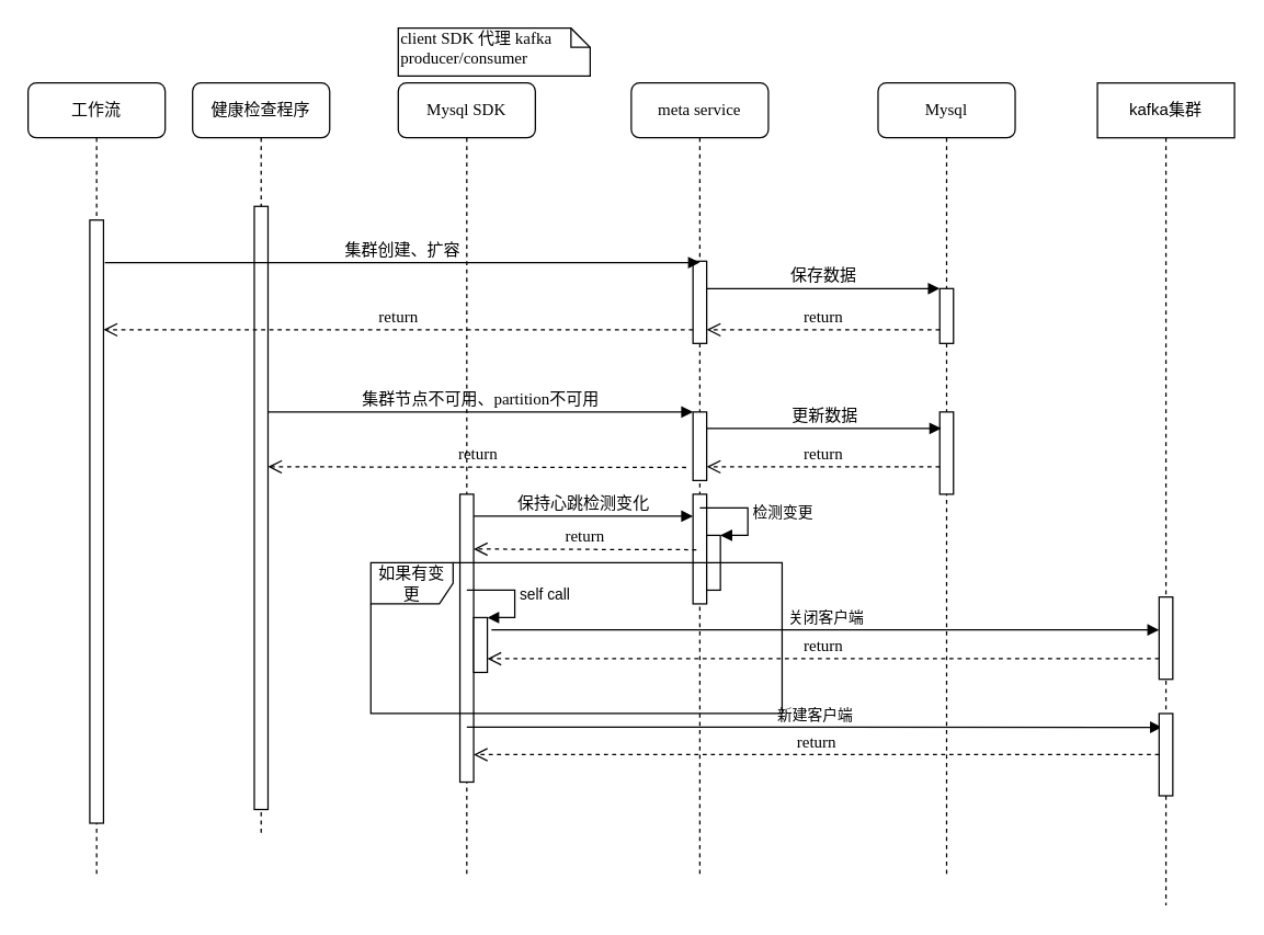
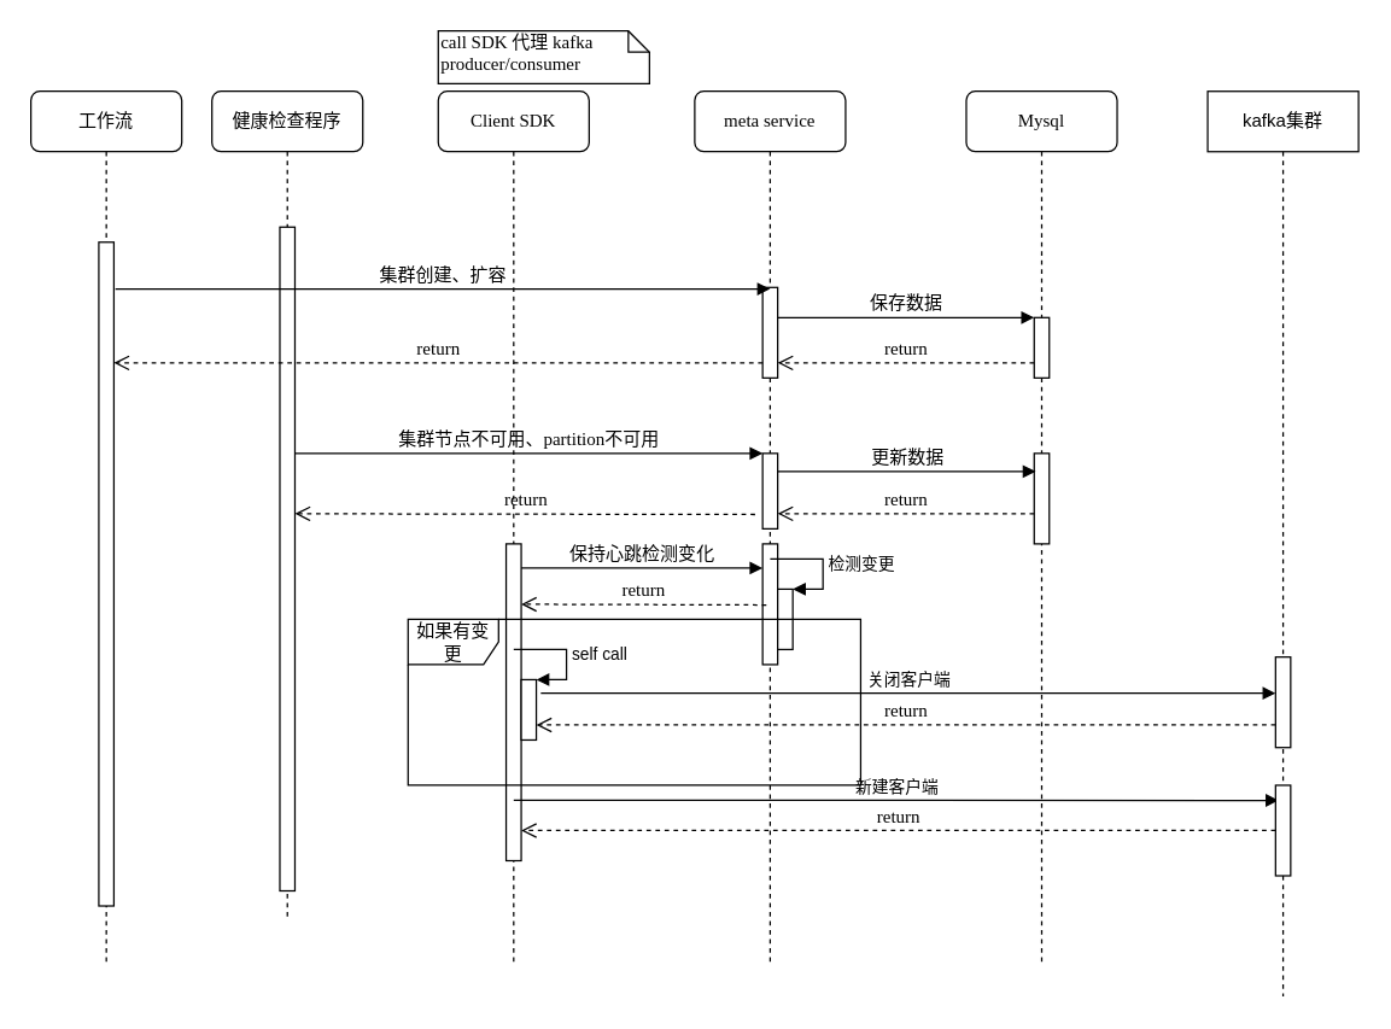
  <mxCell id="0" />
  <mxCell id="1" parent="0" />
  <mxCell id="2" value="meta service&lt;br&gt;" style="shape=umlLifeline;perimeter=lifelinePerimeter;whiteSpace=wrap;html=1;container=1;collapsible=0;recursiveResize=0;outlineConnect=0;rounded=1;shadow=0;comic=0;labelBackgroundColor=none;strokeColor=#000000;strokeWidth=1;fillColor=#FFFFFF;fontFamily=Verdana;fontSize=12;fontColor=#000000;align=center;" parent="1" vertex="1"><mxGeometry x="460" y="60" width="100" height="580" as="geometry" /></mxCell>
  <mxCell id="3" value="" style="html=1;points=[];perimeter=orthogonalPerimeter;rounded=0;shadow=0;comic=0;labelBackgroundColor=none;strokeColor=#000000;strokeWidth=1;fillColor=#FFFFFF;fontFamily=Verdana;fontSize=12;fontColor=#000000;align=center;" parent="2" vertex="1"><mxGeometry x="45" y="240" width="10" height="50" as="geometry" /></mxCell>
  <mxCell id="4" value="" style="html=1;points=[];perimeter=orthogonalPerimeter;rounded=0;shadow=0;comic=0;labelBackgroundColor=none;strokeColor=#000000;strokeWidth=1;fillColor=#FFFFFF;fontFamily=Verdana;fontSize=12;fontColor=#000000;align=center;" vertex="1" parent="2"><mxGeometry x="45" y="300" width="10" height="80" as="geometry" /></mxCell>
  <mxCell id="5" value="" style="html=1;points=[];perimeter=orthogonalPerimeter;" vertex="1" parent="2"><mxGeometry x="55" y="330" width="10" height="40" as="geometry" /></mxCell>
  <mxCell id="6" value="检测变更" style="edgeStyle=orthogonalEdgeStyle;html=1;align=left;spacingLeft=2;endArrow=block;rounded=0;entryX=1;entryY=0;" edge="1" target="5" parent="2"><mxGeometry relative="1" as="geometry"><mxPoint x="50" y="310" as="sourcePoint" /><Array as="points"><mxPoint x="85" y="310" /></Array></mxGeometry></mxCell>
  <mxCell id="7" value="Mysql&lt;br&gt;" style="shape=umlLifeline;perimeter=lifelinePerimeter;whiteSpace=wrap;html=1;container=1;collapsible=0;recursiveResize=0;outlineConnect=0;rounded=1;shadow=0;comic=0;labelBackgroundColor=none;strokeColor=#000000;strokeWidth=1;fillColor=#FFFFFF;fontFamily=Verdana;fontSize=12;fontColor=#000000;align=center;" parent="1" vertex="1"><mxGeometry x="640" y="60" width="100" height="580" as="geometry" /></mxCell>
  <mxCell id="8" value="" style="html=1;points=[];perimeter=orthogonalPerimeter;rounded=0;shadow=0;comic=0;labelBackgroundColor=none;strokeColor=#000000;strokeWidth=1;fillColor=#FFFFFF;fontFamily=Verdana;fontSize=12;fontColor=#000000;align=center;" parent="7" vertex="1"><mxGeometry x="45" y="240" width="10" height="60" as="geometry" /></mxCell>
  <mxCell id="9" value="" style="html=1;points=[];perimeter=orthogonalPerimeter;rounded=0;shadow=0;comic=0;labelBackgroundColor=none;strokeColor=#000000;strokeWidth=1;fillColor=#FFFFFF;fontFamily=Verdana;fontSize=12;fontColor=#000000;align=center;" parent="7" vertex="1"><mxGeometry x="45" y="150" width="10" height="40" as="geometry" /></mxCell>
  <mxCell id="10" value="健康检查程序" style="shape=umlLifeline;perimeter=lifelinePerimeter;whiteSpace=wrap;html=1;container=1;collapsible=0;recursiveResize=0;outlineConnect=0;rounded=1;shadow=0;comic=0;labelBackgroundColor=none;strokeColor=#000000;strokeWidth=1;fillColor=#FFFFFF;fontFamily=Verdana;fontSize=12;fontColor=#000000;align=center;" parent="1" vertex="1"><mxGeometry x="140" y="60" width="100" height="548" as="geometry" /></mxCell>
  <mxCell id="11" value="" style="html=1;points=[];perimeter=orthogonalPerimeter;rounded=0;shadow=0;comic=0;labelBackgroundColor=none;strokeColor=#000000;strokeWidth=1;fillColor=#FFFFFF;fontFamily=Verdana;fontSize=12;fontColor=#000000;align=center;" vertex="1" parent="10"><mxGeometry x="45" y="90" width="10" height="440" as="geometry" /></mxCell>
- <mxCell id="12" value="Mysql SDK" style="shape=umlLifeline;perimeter=lifelinePerimeter;whiteSpace=wrap;html=1;container=1;collapsible=0;recursiveResize=0;outlineConnect=0;rounded=1;shadow=0;comic=0;labelBackgroundColor=none;strokeColor=#000000;strokeWidth=1;fillColor=#FFFFFF;fontFamily=Verdana;fontSize=12;fontColor=#000000;align=center;" parent="1" vertex="1"><mxGeometry x="290" y="60" width="100" height="580" as="geometry" /></mxCell>
+ <mxCell id="12" value="Client SDK" style="shape=umlLifeline;perimeter=lifelinePerimeter;whiteSpace=wrap;html=1;container=1;collapsible=0;recursiveResize=0;outlineConnect=0;rounded=1;shadow=0;comic=0;labelBackgroundColor=none;strokeColor=#000000;strokeWidth=1;fillColor=#FFFFFF;fontFamily=Verdana;fontSize=12;fontColor=#000000;align=center;" parent="1" vertex="1"><mxGeometry x="290" y="60" width="100" height="580" as="geometry" /></mxCell>
  <mxCell id="13" value="" style="html=1;points=[];perimeter=orthogonalPerimeter;rounded=0;shadow=0;comic=0;labelBackgroundColor=none;strokeColor=#000000;strokeWidth=1;fillColor=#FFFFFF;fontFamily=Verdana;fontSize=12;fontColor=#000000;align=center;" parent="12" vertex="1"><mxGeometry x="45" y="300" width="10" height="210" as="geometry" /></mxCell>
  <mxCell id="14" value="新建客户端" style="html=1;verticalAlign=bottom;endArrow=block;entryX=0.2;entryY=0.167;entryDx=0;entryDy=0;entryPerimeter=0;" edge="1" parent="12" target="31"><mxGeometry width="80" relative="1" as="geometry"><mxPoint x="50" y="470" as="sourcePoint" /><mxPoint x="520" y="470" as="targetPoint" /></mxGeometry></mxCell>
  <mxCell id="15" value="工作流" style="shape=umlLifeline;perimeter=lifelinePerimeter;whiteSpace=wrap;html=1;container=1;collapsible=0;recursiveResize=0;outlineConnect=0;rounded=1;shadow=0;comic=0;labelBackgroundColor=none;strokeColor=#000000;strokeWidth=1;fillColor=#FFFFFF;fontFamily=Verdana;fontSize=12;fontColor=#000000;align=center;" parent="1" vertex="1"><mxGeometry x="20" y="60" width="100" height="580" as="geometry" /></mxCell>
  <mxCell id="16" value="" style="html=1;points=[];perimeter=orthogonalPerimeter;rounded=0;shadow=0;comic=0;labelBackgroundColor=none;strokeColor=#000000;strokeWidth=1;fillColor=#FFFFFF;fontFamily=Verdana;fontSize=12;fontColor=#000000;align=center;" parent="15" vertex="1"><mxGeometry x="45" y="100" width="10" height="440" as="geometry" /></mxCell>
  <mxCell id="17" value="" style="html=1;points=[];perimeter=orthogonalPerimeter;rounded=0;shadow=0;comic=0;labelBackgroundColor=none;strokeColor=#000000;strokeWidth=1;fillColor=#FFFFFF;fontFamily=Verdana;fontSize=12;fontColor=#000000;align=center;" parent="1" vertex="1"><mxGeometry x="505" y="190" width="10" height="60" as="geometry" /></mxCell>
  <mxCell id="18" value="保存数据" style="html=1;verticalAlign=bottom;endArrow=block;entryX=0;entryY=0;labelBackgroundColor=none;fontFamily=Verdana;fontSize=12;edgeStyle=elbowEdgeStyle;elbow=vertical;" parent="1" source="17" target="9" edge="1"><mxGeometry relative="1" as="geometry"><mxPoint x="570" y="210" as="sourcePoint" /></mxGeometry></mxCell>
  <mxCell id="19" value="return" style="html=1;verticalAlign=bottom;endArrow=open;dashed=1;endSize=8;labelBackgroundColor=none;fontFamily=Verdana;fontSize=12;edgeStyle=elbowEdgeStyle;elbow=vertical;" parent="1" source="9" target="17" edge="1"><mxGeometry relative="1" as="geometry"><mxPoint x="570" y="286" as="targetPoint" /><Array as="points"><mxPoint x="590" y="240" /><mxPoint x="620" y="240" /></Array></mxGeometry></mxCell>
  <mxCell id="20" value="集群节点不可用、partition不可用" style="html=1;verticalAlign=bottom;endArrow=block;entryX=0;entryY=0;labelBackgroundColor=none;fontFamily=Verdana;fontSize=12;" parent="1" source="11" target="3" edge="1"><mxGeometry relative="1" as="geometry"><mxPoint x="290" y="420" as="sourcePoint" /></mxGeometry></mxCell>
  <mxCell id="21" value="集群创建、扩容" style="html=1;verticalAlign=bottom;endArrow=block;entryX=0.4;entryY=0.011;labelBackgroundColor=none;fontFamily=Verdana;fontSize=12;edgeStyle=elbowEdgeStyle;elbow=vertical;entryDx=0;entryDy=0;entryPerimeter=0;" parent="1" edge="1"><mxGeometry relative="1" as="geometry"><mxPoint x="76" y="191" as="sourcePoint" /><mxPoint x="510" y="191" as="targetPoint" /><Array as="points"><mxPoint x="481" y="191" /><mxPoint x="471" y="200" /></Array></mxGeometry></mxCell>
- <mxCell id="22" value="client SDK 代理 kafka producer/consumer" style="shape=note;whiteSpace=wrap;html=1;size=14;verticalAlign=top;align=left;spacingTop=-6;rounded=0;shadow=0;comic=0;labelBackgroundColor=none;strokeColor=#000000;strokeWidth=1;fillColor=#FFFFFF;fontFamily=Verdana;fontSize=12;fontColor=#000000;" parent="1" vertex="1"><mxGeometry x="290" y="20" width="140" height="35" as="geometry" /></mxCell>
+ <mxCell id="22" value="call SDK 代理 kafka producer/consumer" style="shape=note;whiteSpace=wrap;html=1;size=14;verticalAlign=top;align=left;spacingTop=-6;rounded=0;shadow=0;comic=0;labelBackgroundColor=none;strokeColor=#000000;strokeWidth=1;fillColor=#FFFFFF;fontFamily=Verdana;fontSize=12;fontColor=#000000;" parent="1" vertex="1"><mxGeometry x="290" y="20" width="140" height="35" as="geometry" /></mxCell>
  <mxCell id="23" value="return" style="html=1;verticalAlign=bottom;endArrow=open;dashed=1;endSize=8;labelBackgroundColor=none;fontFamily=Verdana;fontSize=12;edgeStyle=elbowEdgeStyle;elbow=vertical;" edge="1" parent="1" source="17" target="16"><mxGeometry relative="1" as="geometry"><mxPoint x="525" y="250" as="targetPoint" /><Array as="points"><mxPoint x="470" y="240" /><mxPoint x="490" y="260" /><mxPoint x="470" y="240" /></Array><mxPoint x="460" y="250" as="sourcePoint" /></mxGeometry></mxCell>
  <mxCell id="24" value="更新数据" style="html=1;verticalAlign=bottom;endArrow=block;labelBackgroundColor=none;fontFamily=Verdana;fontSize=12;entryX=0.1;entryY=0.2;entryDx=0;entryDy=0;entryPerimeter=0;" edge="1" parent="1" source="3" target="8"><mxGeometry relative="1" as="geometry"><mxPoint x="520" y="442" as="sourcePoint" /><mxPoint x="640" y="440" as="targetPoint" /></mxGeometry></mxCell>
  <mxCell id="25" value="return" style="html=1;verticalAlign=bottom;endArrow=open;dashed=1;endSize=8;labelBackgroundColor=none;fontFamily=Verdana;fontSize=12;edgeStyle=elbowEdgeStyle;elbow=vertical;" edge="1" parent="1"><mxGeometry relative="1" as="geometry"><mxPoint x="515" y="340" as="targetPoint" /><Array as="points"><mxPoint x="590" y="340" /><mxPoint x="620" y="340" /></Array><mxPoint x="685" y="340" as="sourcePoint" /></mxGeometry></mxCell>
  <mxCell id="26" value="return" style="html=1;verticalAlign=bottom;endArrow=open;dashed=1;endSize=8;labelBackgroundColor=none;fontFamily=Verdana;fontSize=12;edgeStyle=elbowEdgeStyle;elbow=vertical;" edge="1" parent="1"><mxGeometry relative="1" as="geometry"><mxPoint x="195" y="340" as="targetPoint" /><Array as="points"><mxPoint x="270" y="340" /><mxPoint x="300" y="340" /></Array><mxPoint x="500" y="340.5" as="sourcePoint" /></mxGeometry></mxCell>
  <mxCell id="27" value="保持心跳检测变化" style="html=1;verticalAlign=bottom;endArrow=block;labelBackgroundColor=none;fontFamily=Verdana;fontSize=12;entryX=0;entryY=0.2;entryDx=0;entryDy=0;entryPerimeter=0;" edge="1" parent="1" source="13" target="4"><mxGeometry relative="1" as="geometry"><mxPoint x="340" y="390" as="sourcePoint" /><mxPoint x="500" y="390" as="targetPoint" /></mxGeometry></mxCell>
  <mxCell id="28" value="return" style="html=1;verticalAlign=bottom;endArrow=open;dashed=1;endSize=8;labelBackgroundColor=none;fontFamily=Verdana;fontSize=12;edgeStyle=elbowEdgeStyle;elbow=vertical;" edge="1" parent="1" target="13"><mxGeometry relative="1" as="geometry"><mxPoint x="350" y="400" as="targetPoint" /><Array as="points"><mxPoint x="277.5" y="400" /><mxPoint x="307.5" y="400" /></Array><mxPoint x="507.5" y="400.5" as="sourcePoint" /></mxGeometry></mxCell>
  <mxCell id="29" value="如果有变更" style="shape=umlFrame;whiteSpace=wrap;html=1;" vertex="1" parent="1"><mxGeometry x="270" y="410" width="300" height="110" as="geometry" /></mxCell>
  <mxCell id="30" value="kafka集群" style="shape=umlLifeline;perimeter=lifelinePerimeter;whiteSpace=wrap;html=1;container=1;collapsible=0;recursiveResize=0;outlineConnect=0;" vertex="1" parent="1"><mxGeometry x="800" y="60" width="100" height="600" as="geometry" /></mxCell>
  <mxCell id="31" value="" style="html=1;points=[];perimeter=orthogonalPerimeter;rounded=0;shadow=0;comic=0;labelBackgroundColor=none;strokeColor=#000000;strokeWidth=1;fillColor=#FFFFFF;fontFamily=Verdana;fontSize=12;fontColor=#000000;align=center;" vertex="1" parent="30"><mxGeometry x="45" y="460" width="10" height="60" as="geometry" /></mxCell>
  <mxCell id="32" value="关闭客户端" style="html=1;verticalAlign=bottom;endArrow=block;exitX=1.3;exitY=0.225;exitDx=0;exitDy=0;exitPerimeter=0;" edge="1" parent="1" source="33" target="36"><mxGeometry width="80" relative="1" as="geometry"><mxPoint x="340" y="460" as="sourcePoint" /><mxPoint x="830" y="460" as="targetPoint" /></mxGeometry></mxCell>
  <mxCell id="33" value="" style="html=1;points=[];perimeter=orthogonalPerimeter;" vertex="1" parent="1"><mxGeometry x="345" y="450" width="10" height="40" as="geometry" /></mxCell>
  <mxCell id="34" value="self call" style="edgeStyle=orthogonalEdgeStyle;html=1;align=left;spacingLeft=2;endArrow=block;rounded=0;entryX=1;entryY=0;" edge="1" target="33" parent="1"><mxGeometry relative="1" as="geometry"><mxPoint x="340" y="430" as="sourcePoint" /><Array as="points"><mxPoint x="375" y="430" /></Array></mxGeometry></mxCell>
  <mxCell id="35" value="return" style="html=1;verticalAlign=bottom;endArrow=open;dashed=1;endSize=8;labelBackgroundColor=none;fontFamily=Verdana;fontSize=12;edgeStyle=elbowEdgeStyle;elbow=vertical;entryX=1;entryY=0.75;entryDx=0;entryDy=0;entryPerimeter=0;" edge="1" parent="1" source="36" target="33"><mxGeometry relative="1" as="geometry"><mxPoint x="400" y="480" as="targetPoint" /><Array as="points" /><mxPoint x="810" y="480" as="sourcePoint" /></mxGeometry></mxCell>
  <mxCell id="36" value="" style="html=1;points=[];perimeter=orthogonalPerimeter;rounded=0;shadow=0;comic=0;labelBackgroundColor=none;strokeColor=#000000;strokeWidth=1;fillColor=#FFFFFF;fontFamily=Verdana;fontSize=12;fontColor=#000000;align=center;" vertex="1" parent="1"><mxGeometry x="845" y="435" width="10" height="60" as="geometry" /></mxCell>
  <mxCell id="37" value="return" style="html=1;verticalAlign=bottom;endArrow=open;dashed=1;endSize=8;labelBackgroundColor=none;fontFamily=Verdana;fontSize=12;edgeStyle=elbowEdgeStyle;elbow=vertical;" edge="1" parent="1" source="31" target="13"><mxGeometry relative="1" as="geometry"><mxPoint x="370" y="550" as="targetPoint" /><Array as="points"><mxPoint x="630" y="550" /></Array><mxPoint x="835" y="549.5" as="sourcePoint" /></mxGeometry></mxCell>
